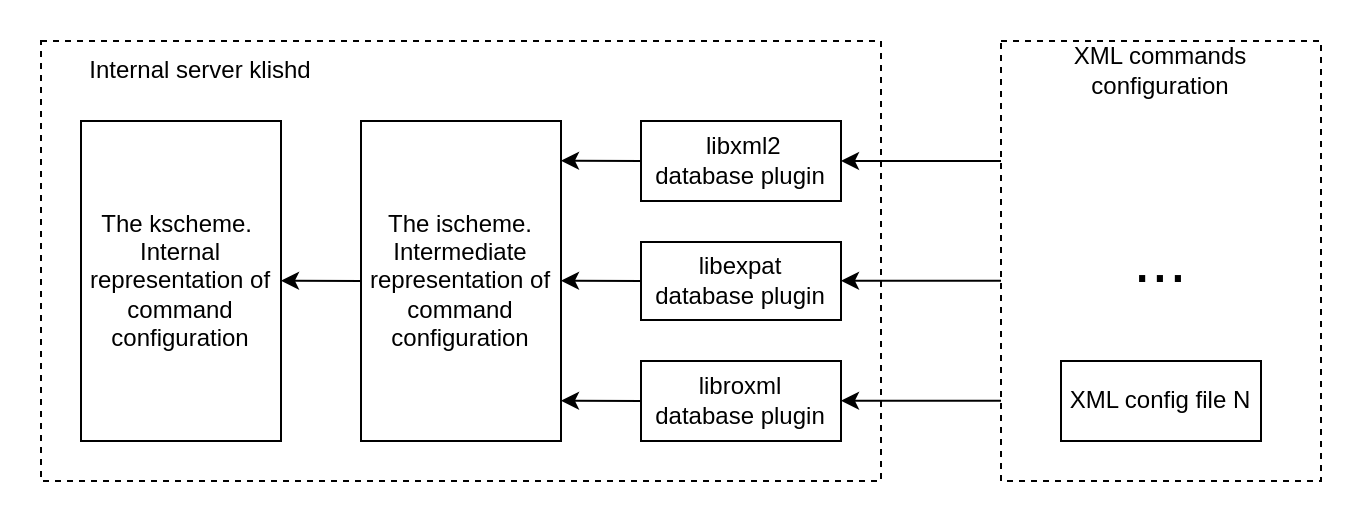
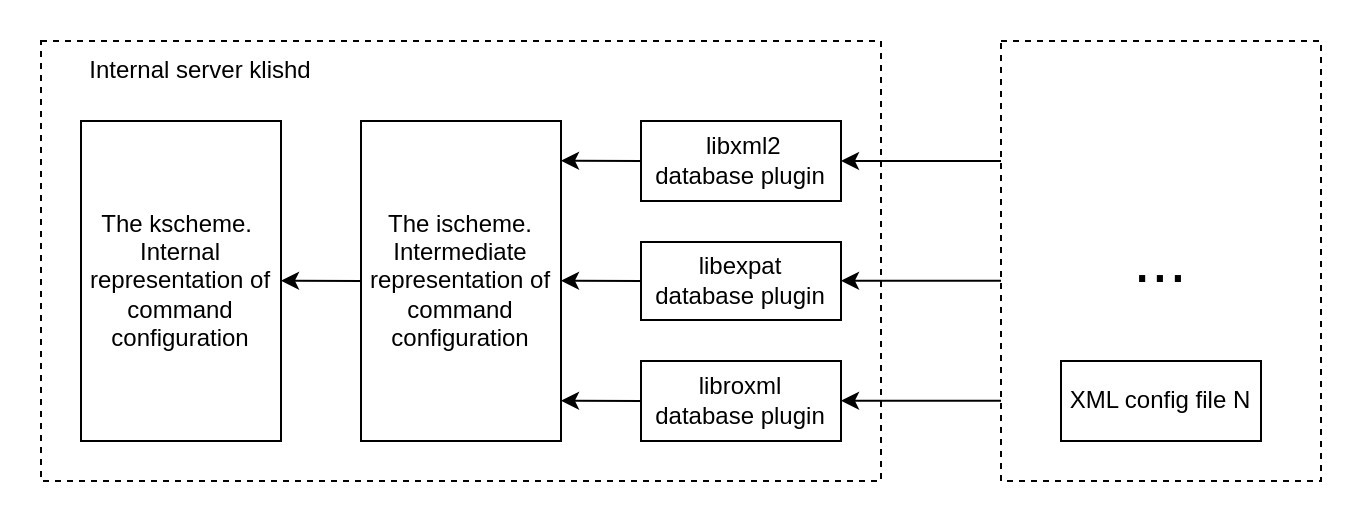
  <mxCell id="0" />
  <mxCell id="1" parent="0" />
  <mxCell id="2" value="" style="whiteSpace=wrap;html=1;align=center;dashed=1;fillStyle=auto;" parent="1" vertex="1"><mxGeometry x="20" y="20" width="420" height="220" as="geometry" /></mxCell>
  <mxCell id="3" value="Internal server klishd" style="text;html=1;align=center;verticalAlign=middle;whiteSpace=wrap;rounded=0;" parent="1" vertex="1"><mxGeometry x="20" y="20" width="160" height="30" as="geometry" /></mxCell>
  <mxCell id="4" value="The kscheme.&amp;nbsp;&lt;br&gt;Internal representation of command configuration" style="whiteSpace=wrap;html=1;align=center;" parent="1" vertex="1"><mxGeometry x="40" y="60" width="100" height="160" as="geometry" /></mxCell>
  <mxCell id="5" value="The ischeme.&lt;br&gt;Intermediate representation of command configuration" style="whiteSpace=wrap;html=1;align=center;" parent="1" vertex="1"><mxGeometry x="180" y="60" width="100" height="160" as="geometry" /></mxCell>
  <mxCell id="6" value="&amp;nbsp;libxml2&lt;br&gt;database plugin" style="whiteSpace=wrap;html=1;align=center;" parent="1" vertex="1"><mxGeometry x="320" y="60" width="100" height="40" as="geometry" /></mxCell>
  <mxCell id="7" value="libexpat&lt;br&gt;database plugin" style="whiteSpace=wrap;html=1;align=center;" parent="1" vertex="1"><mxGeometry x="320" y="120.5" width="100" height="39" as="geometry" /></mxCell>
  <mxCell id="8" value="libroxml&lt;br&gt;database plugin" style="whiteSpace=wrap;html=1;align=center;" parent="1" vertex="1"><mxGeometry x="320" y="180" width="100" height="40" as="geometry" /></mxCell>
  <mxCell id="9" value="" style="whiteSpace=wrap;html=1;align=center;dashed=1;fillStyle=auto;" parent="1" vertex="1"><mxGeometry x="500" y="20" width="160" height="220" as="geometry" /></mxCell>
- <mxCell id="10" value="XML commands configuration" style="text;html=1;align=center;verticalAlign=middle;whiteSpace=wrap;rounded=0;" parent="1" vertex="1"><mxGeometry x="500" y="20" width="160" height="30" as="geometry" /></mxCell>
  <mxCell id="11" value="&lt;font style=&quot;font-size: 32px;&quot;&gt;...&lt;/font&gt;" style="whiteSpace=wrap;html=1;align=center;strokeColor=none;" parent="1" vertex="1"><mxGeometry x="530" y="110" width="100" height="40" as="geometry" /></mxCell>
  <mxCell id="12" value="XML config file N" style="whiteSpace=wrap;html=1;align=center;" parent="1" vertex="1"><mxGeometry x="530" y="180" width="100" height="40" as="geometry" /></mxCell>
  <mxCell id="13" value="" style="endArrow=classic;html=1;rounded=0;entryX=1;entryY=0.5;entryDx=0;entryDy=0;" parent="1" target="6" edge="1"><mxGeometry width="50" height="50" relative="1" as="geometry"><mxPoint x="500" y="80" as="sourcePoint" /><mxPoint x="420" y="150" as="targetPoint" /></mxGeometry></mxCell>
  <mxCell id="14" value="" style="endArrow=classic;html=1;rounded=0;entryX=1;entryY=0.5;entryDx=0;entryDy=0;" parent="1" edge="1"><mxGeometry width="50" height="50" relative="1" as="geometry"><mxPoint x="500" y="139.88" as="sourcePoint" /><mxPoint x="420" y="139.88" as="targetPoint" /></mxGeometry></mxCell>
  <mxCell id="15" value="" style="endArrow=classic;html=1;rounded=0;entryX=1;entryY=0.5;entryDx=0;entryDy=0;" parent="1" edge="1"><mxGeometry width="50" height="50" relative="1" as="geometry"><mxPoint x="500" y="199.88" as="sourcePoint" /><mxPoint x="420" y="199.88" as="targetPoint" /></mxGeometry></mxCell>
  <mxCell id="16" value="" style="endArrow=classic;html=1;rounded=0;entryX=1;entryY=0.5;entryDx=0;entryDy=0;" parent="1" edge="1"><mxGeometry width="50" height="50" relative="1" as="geometry"><mxPoint x="320" y="140" as="sourcePoint" /><mxPoint x="280" y="139.88" as="targetPoint" /></mxGeometry></mxCell>
  <mxCell id="17" value="" style="endArrow=classic;html=1;rounded=0;entryX=1;entryY=0.5;entryDx=0;entryDy=0;" parent="1" edge="1"><mxGeometry width="50" height="50" relative="1" as="geometry"><mxPoint x="320" y="200" as="sourcePoint" /><mxPoint x="280" y="199.88" as="targetPoint" /></mxGeometry></mxCell>
  <mxCell id="18" value="" style="endArrow=classic;html=1;rounded=0;entryX=1;entryY=0.5;entryDx=0;entryDy=0;" parent="1" edge="1"><mxGeometry width="50" height="50" relative="1" as="geometry"><mxPoint x="320" y="80" as="sourcePoint" /><mxPoint x="280" y="79.88" as="targetPoint" /></mxGeometry></mxCell>
  <mxCell id="19" value="" style="endArrow=classic;html=1;rounded=0;entryX=1;entryY=0.5;entryDx=0;entryDy=0;" parent="1" edge="1"><mxGeometry width="50" height="50" relative="1" as="geometry"><mxPoint x="180" y="140" as="sourcePoint" /><mxPoint x="140" y="139.88" as="targetPoint" /></mxGeometry></mxCell>
